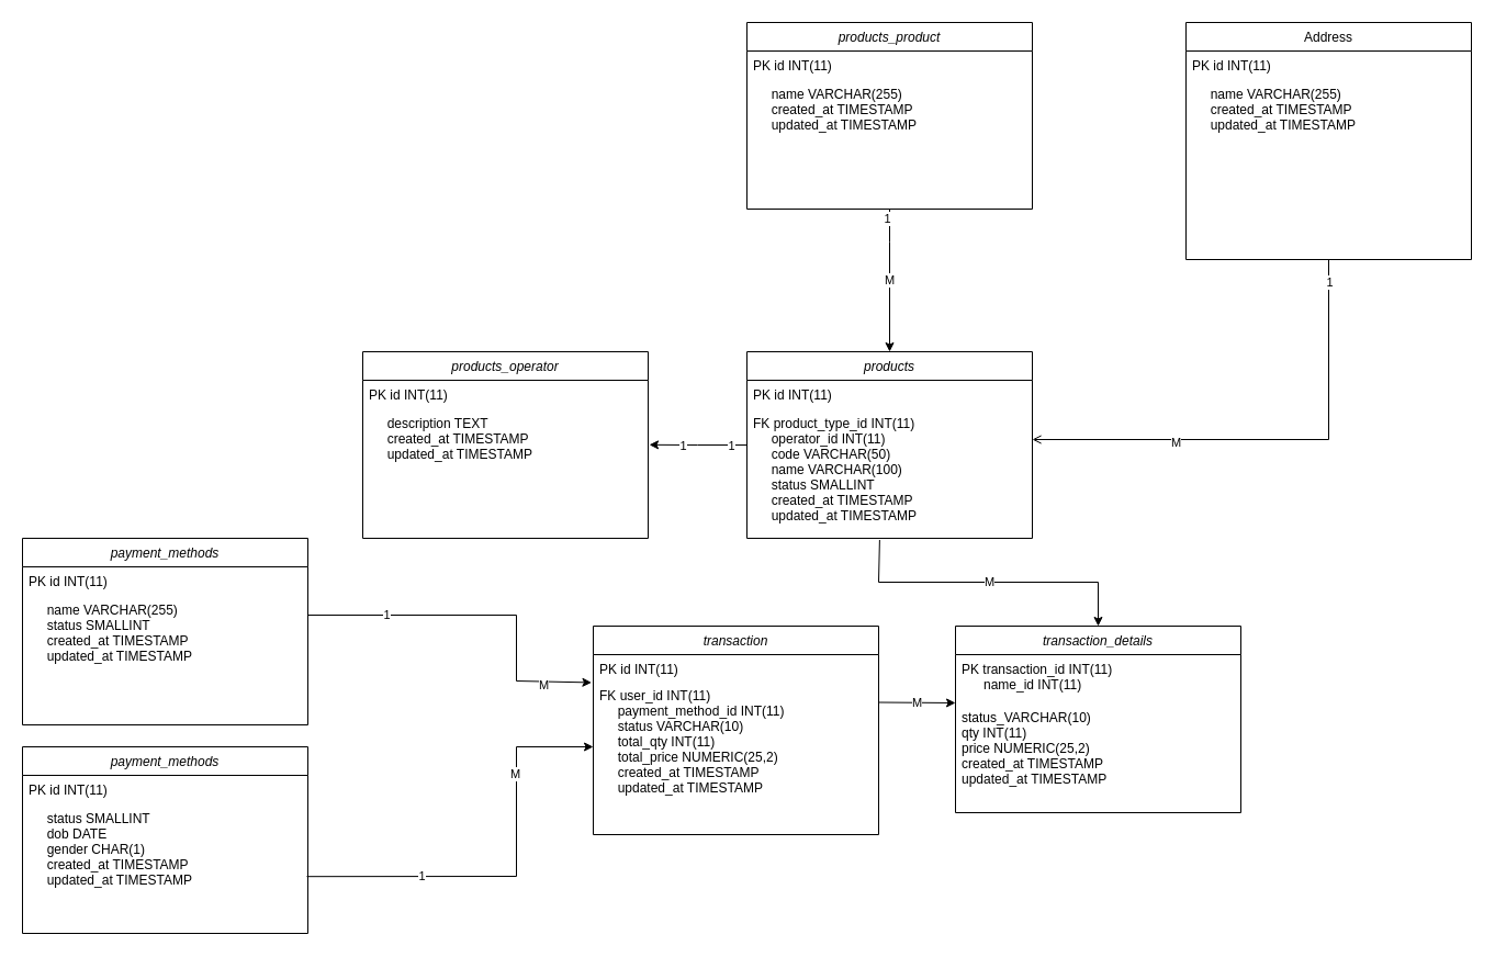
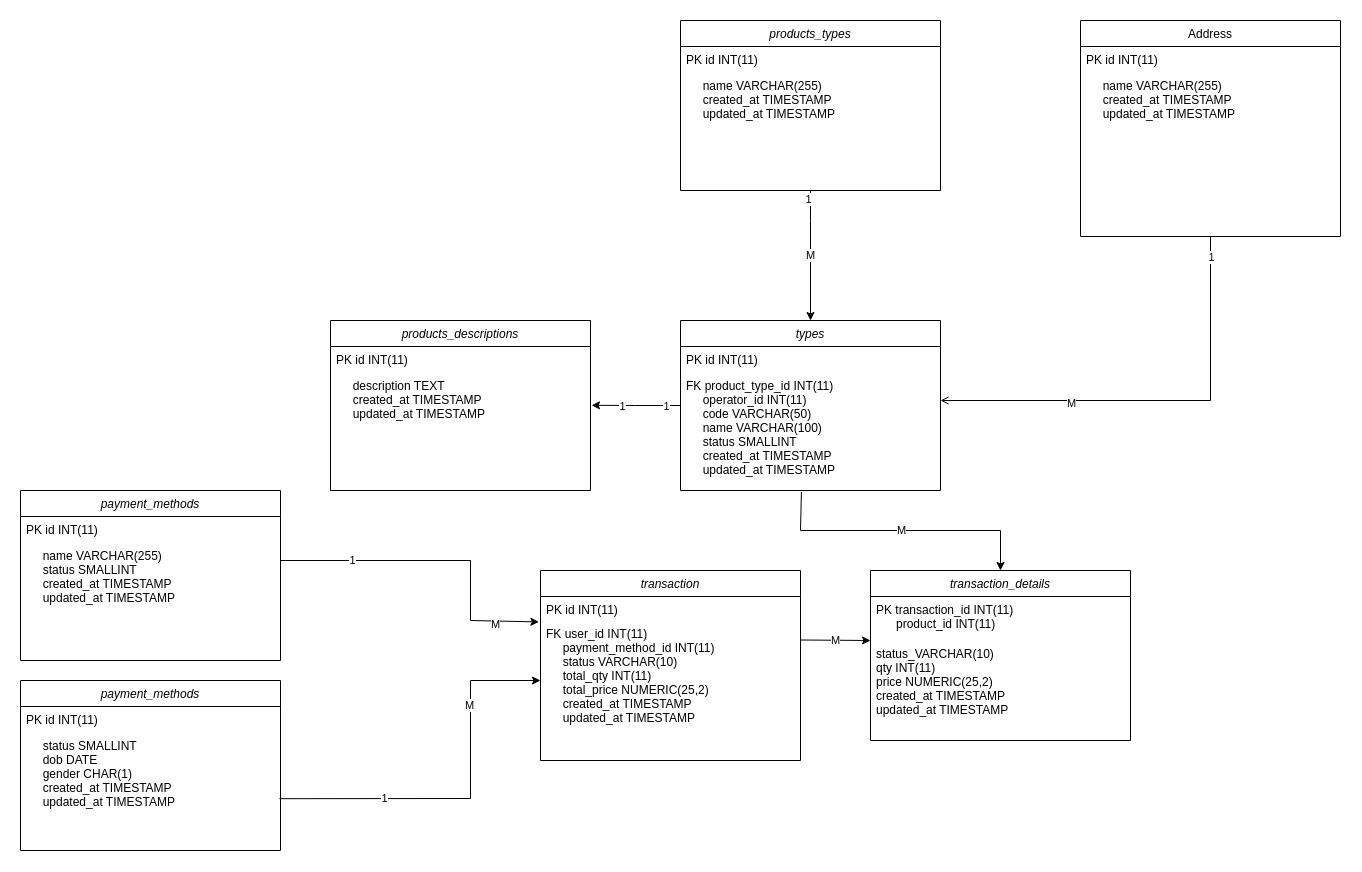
  <mxCell id="0" />
  <mxCell id="1" parent="0" />
  <mxCell id="2" value="" style="edgeStyle=orthogonalEdgeStyle;rounded=0;orthogonalLoop=1;jettySize=auto;html=1;entryX=1.004;entryY=0.278;entryDx=0;entryDy=0;entryPerimeter=0;" parent="1" source="5" target="21" edge="1"><mxGeometry relative="1" as="geometry" /></mxCell>
  <mxCell id="3" value="1" style="edgeLabel;html=1;align=center;verticalAlign=middle;resizable=0;points=[];" parent="2" vertex="1" connectable="0"><mxGeometry x="0.324" y="2" relative="1" as="geometry"><mxPoint y="-1" as="offset" /></mxGeometry></mxCell>
  <mxCell id="4" value="1" style="edgeLabel;html=1;align=center;verticalAlign=middle;resizable=0;points=[];" parent="2" vertex="1" connectable="0"><mxGeometry x="-0.663" relative="1" as="geometry"><mxPoint as="offset" /></mxGeometry></mxCell>
- <mxCell id="5" value="products" style="swimlane;fontStyle=2;align=center;verticalAlign=top;childLayout=stackLayout;horizontal=1;startSize=26;horizontalStack=0;resizeParent=1;resizeLast=0;collapsible=1;marginBottom=0;rounded=0;shadow=0;strokeWidth=1;" parent="1" vertex="1"><mxGeometry x="680" y="320" width="260" height="170" as="geometry"><mxRectangle x="210" y="120" width="160" height="26" as="alternateBounds" /></mxGeometry></mxCell>
+ <mxCell id="5" value="types" style="swimlane;fontStyle=2;align=center;verticalAlign=top;childLayout=stackLayout;horizontal=1;startSize=26;horizontalStack=0;resizeParent=1;resizeLast=0;collapsible=1;marginBottom=0;rounded=0;shadow=0;strokeWidth=1;" parent="1" vertex="1"><mxGeometry x="680" y="320" width="260" height="170" as="geometry"><mxRectangle x="210" y="120" width="160" height="26" as="alternateBounds" /></mxGeometry></mxCell>
  <mxCell id="6" value="PK id INT(11)" style="text;align=left;verticalAlign=top;spacingLeft=4;spacingRight=4;overflow=hidden;rotatable=0;points=[[0,0.5],[1,0.5]];portConstraint=eastwest;" parent="5" vertex="1"><mxGeometry y="26" width="260" height="26" as="geometry" /></mxCell>
  <mxCell id="7" value="FK product_type_id INT(11)&#10;     operator_id INT(11)&#10;      code VARCHAR(50)&#10;     name VARCHAR(100)&#10;     status SMALLINT &#10;     created_at TIMESTAMP&#10;     updated_at TIMESTAMP &#10;    &#10;      " style="text;align=left;verticalAlign=top;spacingLeft=4;spacingRight=4;overflow=hidden;rotatable=0;points=[[0,0.5],[1,0.5]];portConstraint=eastwest;rounded=0;shadow=0;html=0;" parent="5" vertex="1"><mxGeometry y="52" width="260" height="118" as="geometry" /></mxCell>
  <mxCell id="8" value="Address" style="swimlane;fontStyle=0;align=center;verticalAlign=top;childLayout=stackLayout;horizontal=1;startSize=26;horizontalStack=0;resizeParent=1;resizeLast=0;collapsible=1;marginBottom=0;rounded=0;shadow=0;strokeWidth=1;" parent="1" vertex="1"><mxGeometry x="1080" y="20" width="260" height="216" as="geometry"><mxRectangle x="550" y="140" width="160" height="26" as="alternateBounds" /></mxGeometry></mxCell>
  <mxCell id="9" value="PK id INT(11)" style="text;align=left;verticalAlign=top;spacingLeft=4;spacingRight=4;overflow=hidden;rotatable=0;points=[[0,0.5],[1,0.5]];portConstraint=eastwest;" parent="8" vertex="1"><mxGeometry y="26" width="260" height="26" as="geometry" /></mxCell>
  <mxCell id="10" value="     name VARCHAR(255) &#10;     created_at TIMESTAMP&#10;     updated_at TIMESTAMP &#10;    &#10;      " style="text;align=left;verticalAlign=top;spacingLeft=4;spacingRight=4;overflow=hidden;rotatable=0;points=[[0,0.5],[1,0.5]];portConstraint=eastwest;rounded=0;shadow=0;html=0;" parent="8" vertex="1"><mxGeometry y="52" width="260" height="118" as="geometry" /></mxCell>
  <mxCell id="11" value="M" style="edgeStyle=orthogonalEdgeStyle;rounded=0;orthogonalLoop=1;jettySize=auto;html=1;entryX=0.5;entryY=0;entryDx=0;entryDy=0;" parent="1" source="15" target="5" edge="1"><mxGeometry relative="1" as="geometry"><Array as="points"><mxPoint x="810" y="220" /><mxPoint x="810" y="220" /></Array></mxGeometry></mxCell>
  <mxCell id="12" value="1" style="edgeLabel;html=1;align=center;verticalAlign=middle;resizable=0;points=[];" parent="11" vertex="1" connectable="0"><mxGeometry x="-0.87" y="-3" relative="1" as="geometry"><mxPoint as="offset" /></mxGeometry></mxCell>
- <mxCell id="13" value="products_product" style="swimlane;fontStyle=2;align=center;verticalAlign=top;childLayout=stackLayout;horizontal=1;startSize=26;horizontalStack=0;resizeParent=1;resizeLast=0;collapsible=1;marginBottom=0;rounded=0;shadow=0;strokeWidth=1;" parent="1" vertex="1"><mxGeometry x="680" y="20" width="260" height="170" as="geometry"><mxRectangle x="210" y="120" width="160" height="26" as="alternateBounds" /></mxGeometry></mxCell>
+ <mxCell id="13" value="products_types" style="swimlane;fontStyle=2;align=center;verticalAlign=top;childLayout=stackLayout;horizontal=1;startSize=26;horizontalStack=0;resizeParent=1;resizeLast=0;collapsible=1;marginBottom=0;rounded=0;shadow=0;strokeWidth=1;" parent="1" vertex="1"><mxGeometry x="680" y="20" width="260" height="170" as="geometry"><mxRectangle x="210" y="120" width="160" height="26" as="alternateBounds" /></mxGeometry></mxCell>
  <mxCell id="14" value="PK id INT(11)" style="text;align=left;verticalAlign=top;spacingLeft=4;spacingRight=4;overflow=hidden;rotatable=0;points=[[0,0.5],[1,0.5]];portConstraint=eastwest;" parent="13" vertex="1"><mxGeometry y="26" width="260" height="26" as="geometry" /></mxCell>
  <mxCell id="15" value="     name VARCHAR(255) &#10;     created_at TIMESTAMP&#10;     updated_at TIMESTAMP &#10;    &#10;      " style="text;align=left;verticalAlign=top;spacingLeft=4;spacingRight=4;overflow=hidden;rotatable=0;points=[[0,0.5],[1,0.5]];portConstraint=eastwest;rounded=0;shadow=0;html=0;" parent="13" vertex="1"><mxGeometry y="52" width="260" height="118" as="geometry" /></mxCell>
  <mxCell id="16" value="" style="endArrow=open;shadow=0;strokeWidth=1;rounded=0;endFill=1;edgeStyle=elbowEdgeStyle;elbow=vertical;exitX=0.5;exitY=1;exitDx=0;exitDy=0;" parent="1" source="8" edge="1"><mxGeometry x="0.5" y="41" relative="1" as="geometry"><mxPoint x="850" y="392" as="sourcePoint" /><mxPoint x="940" y="400" as="targetPoint" /><mxPoint x="-40" y="32" as="offset" /><Array as="points"><mxPoint x="960" y="400" /></Array></mxGeometry></mxCell>
  <mxCell id="17" value="1" style="edgeLabel;html=1;align=center;verticalAlign=middle;resizable=0;points=[];" parent="16" vertex="1" connectable="0"><mxGeometry x="-0.909" relative="1" as="geometry"><mxPoint as="offset" /></mxGeometry></mxCell>
  <mxCell id="18" value="M" style="edgeLabel;html=1;align=center;verticalAlign=middle;resizable=0;points=[];" parent="16" vertex="1" connectable="0"><mxGeometry x="0.399" y="2" relative="1" as="geometry"><mxPoint as="offset" /></mxGeometry></mxCell>
- <mxCell id="19" value="products_operator" style="swimlane;fontStyle=2;align=center;verticalAlign=top;childLayout=stackLayout;horizontal=1;startSize=26;horizontalStack=0;resizeParent=1;resizeLast=0;collapsible=1;marginBottom=0;rounded=0;shadow=0;strokeWidth=1;" parent="1" vertex="1"><mxGeometry x="330" y="320" width="260" height="170" as="geometry"><mxRectangle x="210" y="120" width="160" height="26" as="alternateBounds" /></mxGeometry></mxCell>
+ <mxCell id="19" value="products_descriptions" style="swimlane;fontStyle=2;align=center;verticalAlign=top;childLayout=stackLayout;horizontal=1;startSize=26;horizontalStack=0;resizeParent=1;resizeLast=0;collapsible=1;marginBottom=0;rounded=0;shadow=0;strokeWidth=1;" parent="1" vertex="1"><mxGeometry x="330" y="320" width="260" height="170" as="geometry"><mxRectangle x="210" y="120" width="160" height="26" as="alternateBounds" /></mxGeometry></mxCell>
  <mxCell id="20" value="PK id INT(11)" style="text;align=left;verticalAlign=top;spacingLeft=4;spacingRight=4;overflow=hidden;rotatable=0;points=[[0,0.5],[1,0.5]];portConstraint=eastwest;" parent="19" vertex="1"><mxGeometry y="26" width="260" height="26" as="geometry" /></mxCell>
  <mxCell id="21" value="     description TEXT&#10;     created_at TIMESTAMP&#10;     updated_at TIMESTAMP &#10;    &#10;      " style="text;align=left;verticalAlign=top;spacingLeft=4;spacingRight=4;overflow=hidden;rotatable=0;points=[[0,0.5],[1,0.5]];portConstraint=eastwest;rounded=0;shadow=0;html=0;" parent="19" vertex="1"><mxGeometry y="52" width="260" height="118" as="geometry" /></mxCell>
  <mxCell id="22" value="transaction_details" style="swimlane;fontStyle=2;align=center;verticalAlign=top;childLayout=stackLayout;horizontal=1;startSize=26;horizontalStack=0;resizeParent=1;resizeLast=0;collapsible=1;marginBottom=0;rounded=0;shadow=0;strokeWidth=1;" parent="1" vertex="1"><mxGeometry x="870" y="570" width="260" height="170" as="geometry"><mxRectangle x="210" y="120" width="160" height="26" as="alternateBounds" /></mxGeometry></mxCell>
- <mxCell id="23" value="PK transaction_id INT(11)&#10;      name_id INT(11)" style="text;align=left;verticalAlign=top;spacingLeft=4;spacingRight=4;overflow=hidden;rotatable=0;points=[[0,0.5],[1,0.5]];portConstraint=eastwest;" parent="22" vertex="1"><mxGeometry y="26" width="260" height="44" as="geometry" /></mxCell>
+ <mxCell id="23" value="PK transaction_id INT(11)&#10;      product_id INT(11)" style="text;align=left;verticalAlign=top;spacingLeft=4;spacingRight=4;overflow=hidden;rotatable=0;points=[[0,0.5],[1,0.5]];portConstraint=eastwest;" parent="22" vertex="1"><mxGeometry y="26" width="260" height="44" as="geometry" /></mxCell>
  <mxCell id="24" value="status_VARCHAR(10)&#10;qty INT(11)&#10;price NUMERIC(25,2)&#10;created_at TIMESTAMP&#10;updated_at TIMESTAMP" style="text;align=left;verticalAlign=top;spacingLeft=4;spacingRight=4;overflow=hidden;rotatable=0;points=[[0,0.5],[1,0.5]];portConstraint=eastwest;rounded=0;shadow=0;html=0;" parent="22" vertex="1"><mxGeometry y="70" width="260" height="100" as="geometry" /></mxCell>
  <mxCell id="25" value="M" style="endArrow=classic;html=1;rounded=0;entryX=0;entryY=0;entryDx=0;entryDy=0;entryPerimeter=0;exitX=1.001;exitY=-0.005;exitDx=0;exitDy=0;exitPerimeter=0;" parent="1" target="24" edge="1"><mxGeometry width="50" height="50" relative="1" as="geometry"><mxPoint x="800.26" y="639.5" as="sourcePoint" /><mxPoint x="930" y="530" as="targetPoint" /></mxGeometry></mxCell>
  <mxCell id="26" value="transaction" style="swimlane;fontStyle=2;align=center;verticalAlign=top;childLayout=stackLayout;horizontal=1;startSize=26;horizontalStack=0;resizeParent=1;resizeLast=0;collapsible=1;marginBottom=0;rounded=0;shadow=0;strokeWidth=1;" parent="1" vertex="1"><mxGeometry x="540" y="570" width="260" height="190" as="geometry"><mxRectangle x="210" y="120" width="160" height="26" as="alternateBounds" /></mxGeometry></mxCell>
  <mxCell id="27" value="PK id INT(11)" style="text;align=left;verticalAlign=top;spacingLeft=4;spacingRight=4;overflow=hidden;rotatable=0;points=[[0,0.5],[1,0.5]];portConstraint=eastwest;" parent="26" vertex="1"><mxGeometry y="26" width="260" height="24" as="geometry" /></mxCell>
  <mxCell id="28" value="FK user_id INT(11)&#10;     payment_method_id INT(11)&#10;      status VARCHAR(10)&#10;      total_qty INT(11)&#10;     total_price NUMERIC(25,2)&#10;     created_at TIMESTAMP&#10;     updated_at TIMESTAMP &#10;    &#10;      " style="text;align=left;verticalAlign=top;spacingLeft=4;spacingRight=4;overflow=hidden;rotatable=0;points=[[0,0.5],[1,0.5]];portConstraint=eastwest;rounded=0;shadow=0;html=0;" parent="26" vertex="1"><mxGeometry y="50" width="260" height="120" as="geometry" /></mxCell>
  <mxCell id="29" value="M" style="endArrow=classic;html=1;rounded=0;exitX=0.465;exitY=1.013;exitDx=0;exitDy=0;exitPerimeter=0;entryX=0.5;entryY=0;entryDx=0;entryDy=0;" parent="1" source="7" target="22" edge="1"><mxGeometry width="50" height="50" relative="1" as="geometry"><mxPoint x="890" y="560" as="sourcePoint" /><mxPoint x="940" y="510" as="targetPoint" /><Array as="points"><mxPoint x="800" y="530" /><mxPoint x="1000" y="530" /></Array></mxGeometry></mxCell>
  <mxCell id="30" value="payment_methods" style="swimlane;fontStyle=2;align=center;verticalAlign=top;childLayout=stackLayout;horizontal=1;startSize=26;horizontalStack=0;resizeParent=1;resizeLast=0;collapsible=1;marginBottom=0;rounded=0;shadow=0;strokeWidth=1;" parent="1" vertex="1"><mxGeometry x="20" y="490" width="260" height="170" as="geometry"><mxRectangle x="210" y="120" width="160" height="26" as="alternateBounds" /></mxGeometry></mxCell>
  <mxCell id="31" value="PK id INT(11)" style="text;align=left;verticalAlign=top;spacingLeft=4;spacingRight=4;overflow=hidden;rotatable=0;points=[[0,0.5],[1,0.5]];portConstraint=eastwest;" parent="30" vertex="1"><mxGeometry y="26" width="260" height="26" as="geometry" /></mxCell>
  <mxCell id="32" value="     name VARCHAR(255)&#10;     status SMALLINT&#10;     created_at TIMESTAMP&#10;     updated_at TIMESTAMP &#10;    &#10;      " style="text;align=left;verticalAlign=top;spacingLeft=4;spacingRight=4;overflow=hidden;rotatable=0;points=[[0,0.5],[1,0.5]];portConstraint=eastwest;rounded=0;shadow=0;html=0;" parent="30" vertex="1"><mxGeometry y="52" width="260" height="118" as="geometry" /></mxCell>
  <mxCell id="33" value="" style="endArrow=classic;html=1;rounded=0;entryX=-0.006;entryY=0.012;entryDx=0;entryDy=0;entryPerimeter=0;" parent="1" target="28" edge="1"><mxGeometry width="50" height="50" relative="1" as="geometry"><mxPoint x="280" y="560" as="sourcePoint" /><mxPoint x="510" y="540" as="targetPoint" /><Array as="points"><mxPoint y="560" x="470" /><mxPoint y="620" x="470" /></Array></mxGeometry></mxCell>
  <mxCell id="34" value="M" style="edgeLabel;html=1;align=center;verticalAlign=middle;resizable=0;points=[];" parent="33" vertex="1" connectable="0"><mxGeometry x="0.727" y="-3" relative="1" as="geometry"><mxPoint as="offset" /></mxGeometry></mxCell>
  <mxCell id="35" value="1" style="edgeLabel;html=1;align=center;verticalAlign=middle;resizable=0;points=[];" parent="33" vertex="1" connectable="0"><mxGeometry x="-0.551" y="1" relative="1" as="geometry"><mxPoint as="offset" /></mxGeometry></mxCell>
  <mxCell id="36" value="payment_methods" style="swimlane;fontStyle=2;align=center;verticalAlign=top;childLayout=stackLayout;horizontal=1;startSize=26;horizontalStack=0;resizeParent=1;resizeLast=0;collapsible=1;marginBottom=0;rounded=0;shadow=0;strokeWidth=1;" parent="1" vertex="1"><mxGeometry x="20" y="680" width="260" height="170" as="geometry"><mxRectangle x="210" y="120" width="160" height="26" as="alternateBounds" /></mxGeometry></mxCell>
  <mxCell id="37" value="PK id INT(11)" style="text;align=left;verticalAlign=top;spacingLeft=4;spacingRight=4;overflow=hidden;rotatable=0;points=[[0,0.5],[1,0.5]];portConstraint=eastwest;" parent="36" vertex="1"><mxGeometry y="26" width="260" height="26" as="geometry" /></mxCell>
  <mxCell id="38" value="     status SMALLINT&#10;     dob DATE&#10;     gender CHAR(1)&#10;     created_at TIMESTAMP&#10;     updated_at TIMESTAMP &#10;    &#10;      " style="text;align=left;verticalAlign=top;spacingLeft=4;spacingRight=4;overflow=hidden;rotatable=0;points=[[0,0.5],[1,0.5]];portConstraint=eastwest;rounded=0;shadow=0;html=0;" parent="36" vertex="1"><mxGeometry y="52" width="260" height="118" as="geometry" /></mxCell>
  <mxCell id="39" value="" style="endArrow=classic;html=1;rounded=0;entryX=0;entryY=0.5;entryDx=0;entryDy=0;exitX=0.996;exitY=0.561;exitDx=0;exitDy=0;exitPerimeter=0;" parent="1" source="38" target="28" edge="1"><mxGeometry width="50" height="50" relative="1" as="geometry"><mxPoint y="800" as="sourcePoint" x="470" /><mxPoint x="440" y="720" as="targetPoint" /><Array as="points"><mxPoint y="798" x="470" /><mxPoint y="680" x="470" /></Array></mxGeometry></mxCell>
  <mxCell id="40" value="M" style="edgeLabel;html=1;align=center;verticalAlign=middle;resizable=0;points=[];" parent="39" vertex="1" connectable="0"><mxGeometry x="0.505" y="2" relative="1" as="geometry"><mxPoint as="offset" /></mxGeometry></mxCell>
  <mxCell id="41" value="1" style="edgeLabel;html=1;align=center;verticalAlign=middle;resizable=0;points=[];" parent="39" vertex="1" connectable="0"><mxGeometry x="-0.445" y="1" relative="1" as="geometry"><mxPoint as="offset" /></mxGeometry></mxCell>
